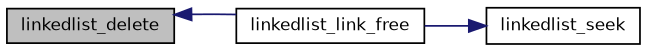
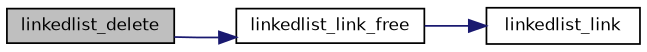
  digraph {
    rankdir=LR
    node [color=black fillcolor=white fontname=Helvetica fontsize=10 shape=record style=filled]
    edge [color=midnightblue fontname=Helvetica fontsize=10 labelfontname=Helvetica labelfontsize=10 style=solid]
    n1 [fillcolor=grey75 fontcolor=black height=0.2 label=linkedlist_delete width=0.4]
    n2 [height=0.2 label=linkedlist_link_free width=0.4]
-   n3 [height=0.2 label=linkedlist_seek width=0.4]
-   n2 -> n1
+   n3 [height=0.2 label=linkedlist_link width=0.4]
+   n1 -> n2
    n2 -> n3
  }
